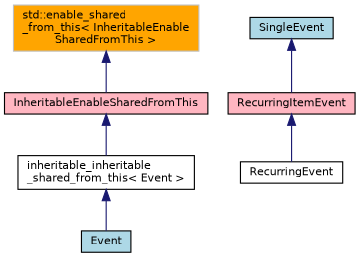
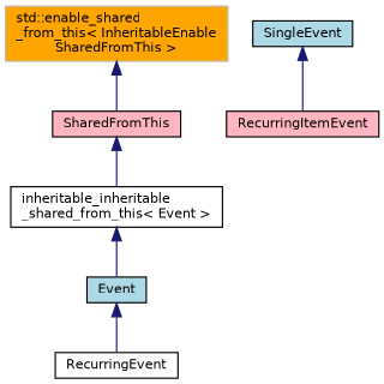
  digraph {
    node [color=black fillcolor=lightblue fontname=Helvetica fontsize=10 shape=record style=filled]
    edge [color=midnightblue dir=back fontname=Helvetica fontsize=10 labelfontname=Helvetica labelfontsize=10 style=solid]
    n1 [fontcolor=black height=0.2 label=Event width=0.4]
    n2 [fillcolor=white height=0.2 label=RecurringEvent width=0.4]
    n3 [height=0.2 label=SingleEvent width=0.4]
    n4 [fillcolor=lightpink height=0.2 label=RecurringItemEvent width=0.4]
    n5 [fillcolor=white height=0.2 label="inheritable_inheritable\l_shared_from_this\< Event \>" width=0.4]
-   n6 [fillcolor=lightpink height=0.2 label=InheritableEnableSharedFromThis width=0.4]
+   n6 [fillcolor=lightpink height=0.2 label=SharedFromThis width=0.4]
    n7 [color=grey75 fillcolor=orange height=0.2 label="std::enable_shared\l_from_this\< InheritableEnable\lSharedFromThis \>" width=0.4]
-   n4 -> n2
+   n1 -> n2
    n3 -> n4
    n5 -> n1
    n6 -> n5
    n7 -> n6
  }
